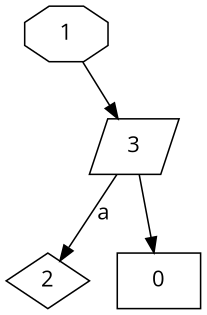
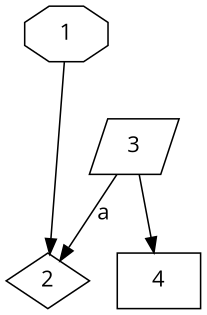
  digraph {
    fontname="Open Sans"
    node [fontname="Open Sans"]
    edge [fontname="Open Sans"]
    n1 [label=1 shape=octagon]
    n2 [label=2 shape=diamond]
    n3 [label=3 shape=parallelogram]
-   n4 [label=0 shape=box]
-   n1 -> n3
+   n4 [label=4 shape=box]
+   n1 -> n2
    n3 -> n2 [label=a]
    n3 -> n4
  }
